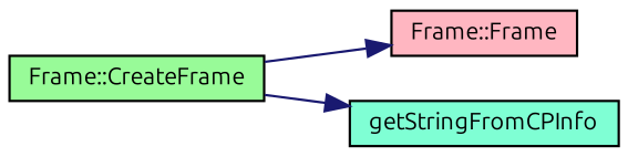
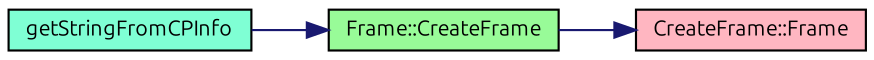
  digraph {
    fontname=Ubuntu
    rankdir=LR
    node [color=black fontname=Ubuntu fontsize=10 shape=record style=filled]
    edge [color=midnightblue fontname=Ubuntu fontsize=10 labelfontname=Helvetica labelfontsize=10 style=solid]
    n1 [fillcolor=palegreen fontcolor=black height=0.2 label="Frame::CreateFrame" width=0.4]
-   n2 [fillcolor=lightpink height=0.2 label="Frame::Frame" width=0.4]
+   n2 [fillcolor=lightpink height=0.2 label="CreateFrame::Frame" width=0.4]
    n3 [fillcolor=aquamarine height=0.2 label=getStringFromCPInfo width=0.4]
    n1 -> n2
-   n1 -> n3
+   n3 -> n1
  }
